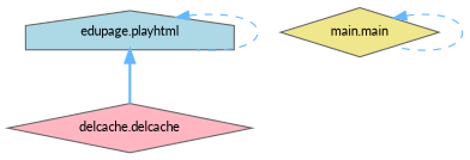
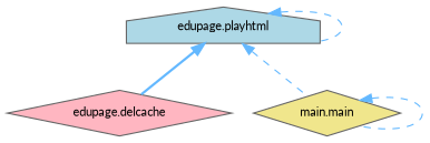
  digraph {
    fontname=Lato
    rankdir=TB
    node [color=grey40 fontname=Lato fontsize=10 shape=diamond style=filled]
    edge [color=steelblue1 dir=back fontname=Lato fontsize=10 labelfontname=Helvetica labelfontsize=10 style=dashed]
    n1 [color=gray40 fillcolor=lightblue fontcolor=black height=0.2 label="edupage.playhtml" shape=house width=0.4]
-   n2 [fillcolor=lightpink height=0.2 label="delcache.delcache" width=0.4]
+   n2 [fillcolor=lightpink height=0.2 label="edupage.delcache" width=0.4]
    n3 [fillcolor=khaki height=0.2 label="main.main" width=0.4]
    n1 -> n1
    n1 -> n2 [style=bold]
+   n1 -> n3
    n3 -> n3
  }
